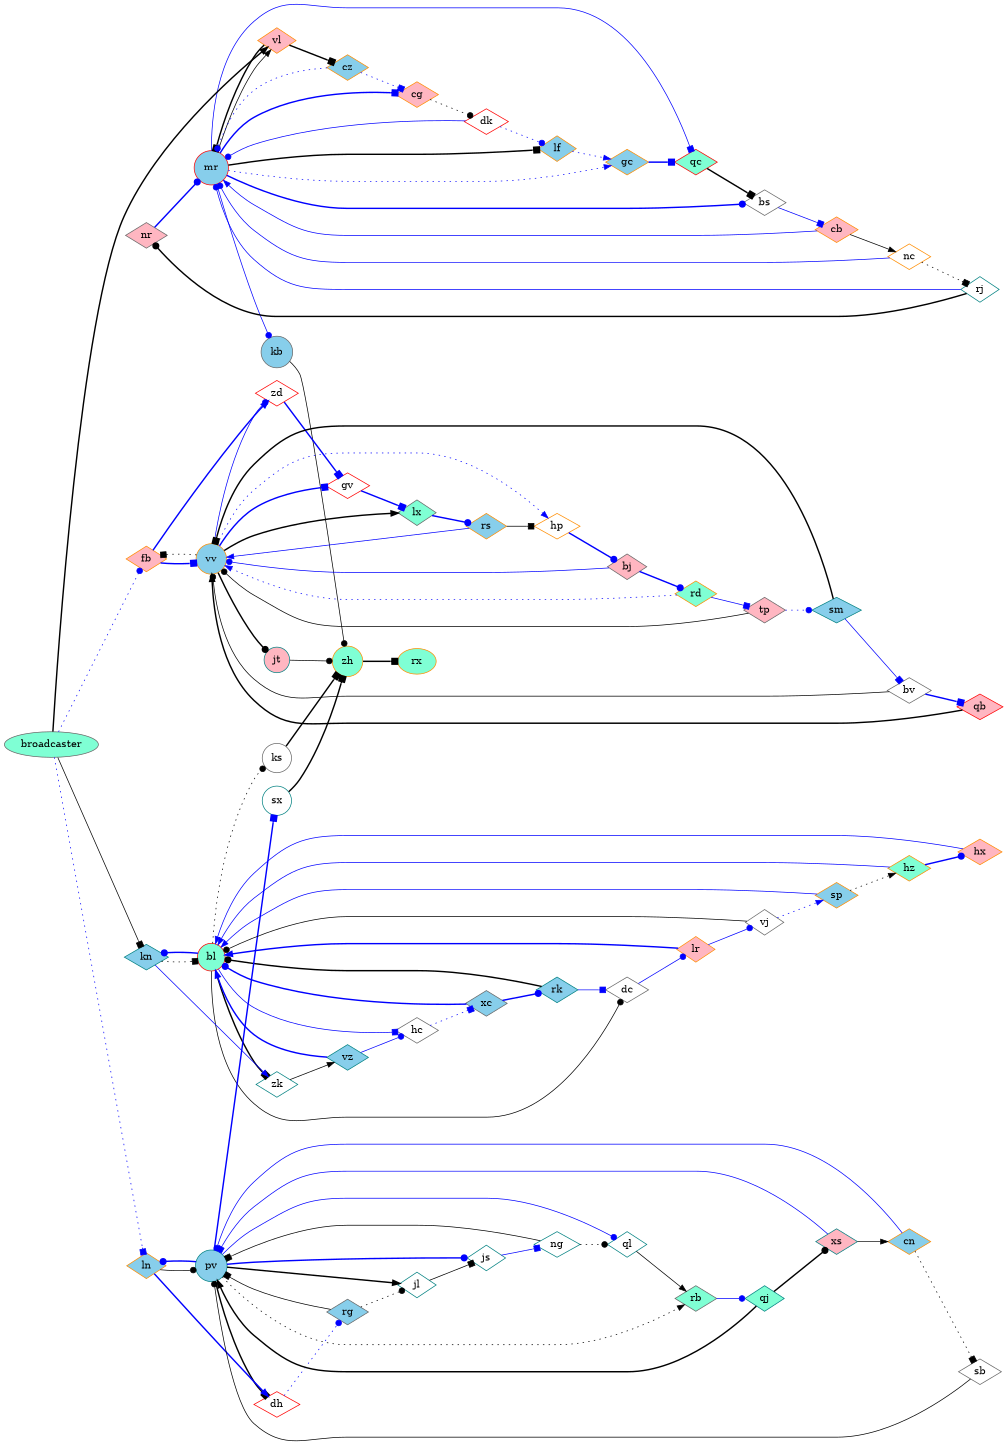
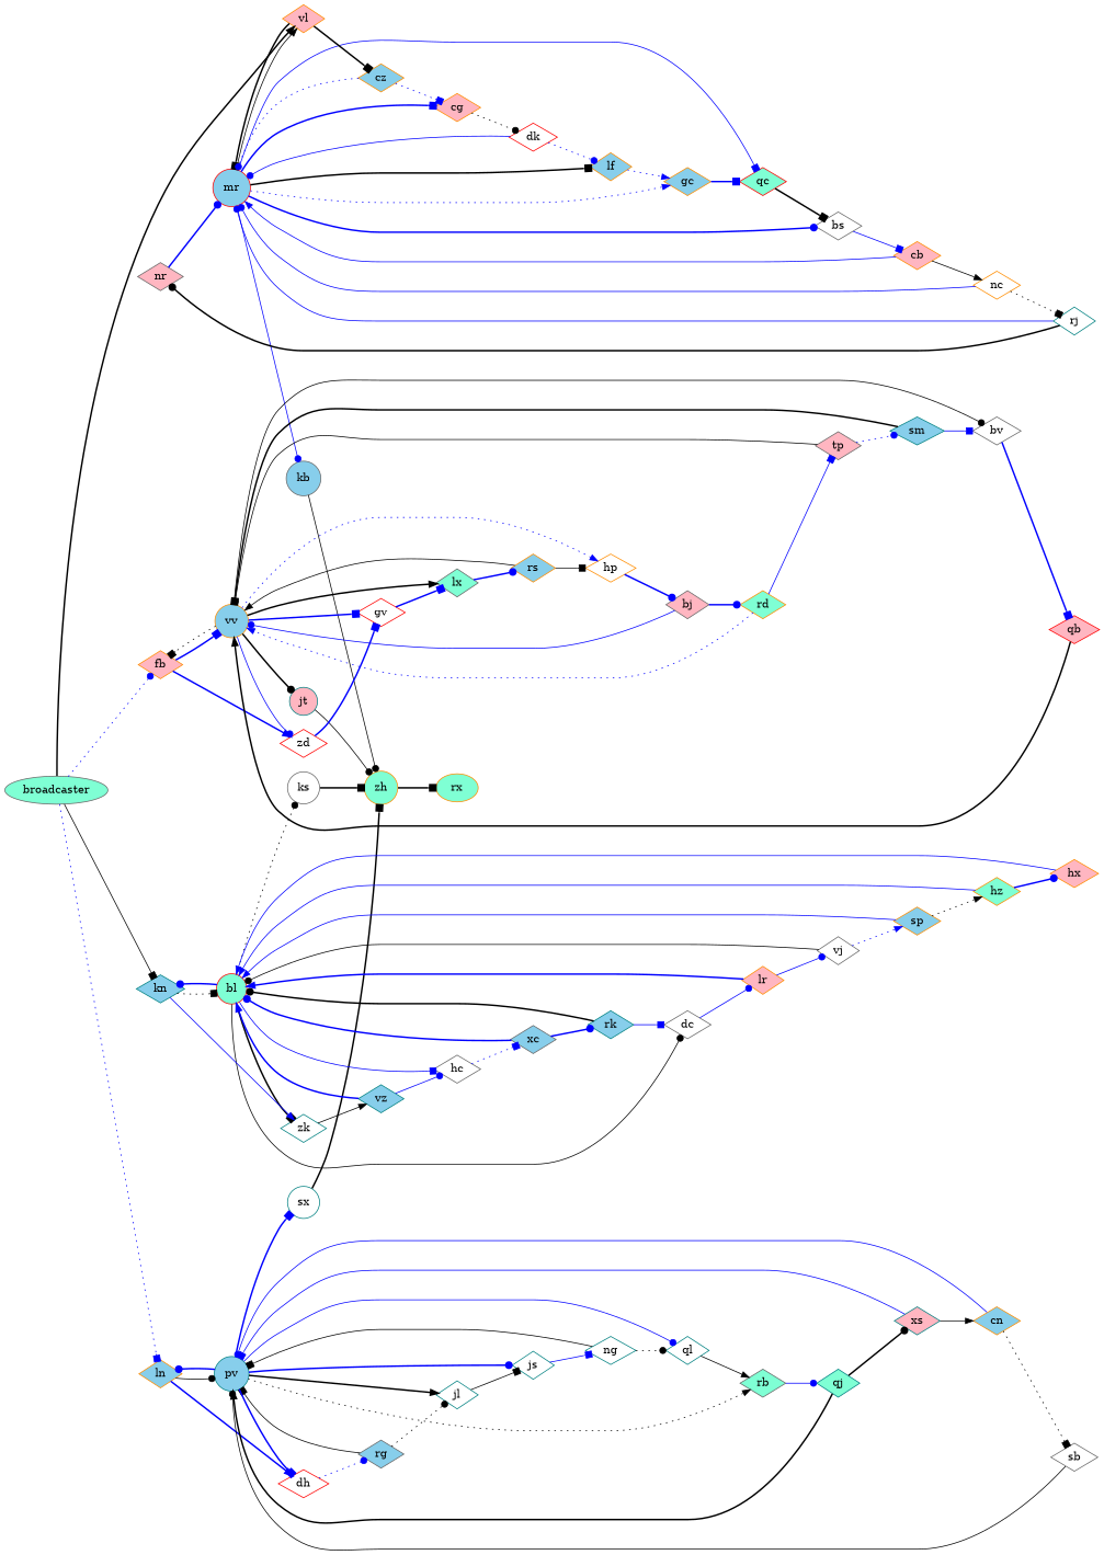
  digraph {
    rankdir=LR
    node [color=darkorange fillcolor=white shape=diamond style=filled]
    edge [arrowhead=dot color=blue style=solid]
    nr [color=gray40 fillcolor=lightpink]
    mr [color=red fillcolor=skyblue shape=circle]
    lf [fillcolor=skyblue]
    cg [fillcolor=lightpink]
    kb [color=gray40 fillcolor=skyblue shape=circle]
    vl [fillcolor=lightpink]
    gc [fillcolor=skyblue]
    bs [color=gray40]
    qc [color=red fillcolor=aquamarine]
    sx [color=teal shape=circle]
    zh [fillcolor=aquamarine shape=circle]
    rx [fillcolor=aquamarine shape=""]
    rk [color=teal fillcolor=skyblue]
    bl [color=red fillcolor=aquamarine shape=circle]
    dc [color=gray40]
    hc [color=gray40]
    kn [color=teal fillcolor=skyblue]
    zk [color=teal]
    ks [color=gray40 shape=circle]
    lr [fillcolor=lightpink]
    lx [color=gray40 fillcolor=aquamarine]
    rs [fillcolor=skyblue]
    hp
    vv [fillcolor=skyblue shape=circle]
    hx [fillcolor=lightpink]
    bj [color=gray40 fillcolor=lightpink]
    rd [fillcolor=aquamarine]
    dk [color=red]
    xc [color=gray40 fillcolor=skyblue]
    tp [color=gray40 fillcolor=lightpink]
    jt [color=teal fillcolor=lightpink shape=circle]
    fb [fillcolor=lightpink]
    zd [color=red]
    gv [color=red]
    vz [color=teal fillcolor=skyblue]
    sp [fillcolor=skyblue]
    hz [fillcolor=aquamarine]
    sm [color=teal fillcolor=skyblue]
    rg [color=gray40 fillcolor=skyblue]
    jl [color=teal]
    pv [color=teal fillcolor=skyblue shape=circle]
    js [color=teal]
    rb [color=gray40 fillcolor=aquamarine]
    dh [color=red]
    ql [color=teal]
    ln [fillcolor=skyblue]
    ng [color=teal]
    vj [color=gray40]
    rj [color=teal]
    cn [fillcolor=skyblue]
    sb [color=gray40]
    cz [fillcolor=skyblue]
    cb [fillcolor=lightpink]
    qj [color=teal fillcolor=aquamarine]
    xs [color=teal fillcolor=lightpink]
    bv [color=gray40]
    qb [color=red fillcolor=lightpink]
    nc
    broadcaster [color=gray40 fillcolor=aquamarine shape=""]
    nr -> mr [style=bold]
    mr -> lf [arrowhead=box color=black style=bold]
    mr -> cg [arrowhead=box style=bold]
    mr -> kb
    mr -> vl [arrowhead=normal color=black]
    mr -> gc [arrowhead=normal style=dotted]
    mr -> bs [style=bold]
    mr -> qc [arrowhead=box]
    lf -> gc [arrowhead=normal style=dotted]
    cg -> dk [color=black style=dotted]
    kb -> zh [color=black]
    vl -> mr [arrowhead=box color=black style=bold]
    vl -> cz [arrowhead=box color=black style=bold]
    gc -> qc [arrowhead=box style=bold]
    bs -> cb [arrowhead=box]
    qc -> bs [arrowhead=box color=black style=bold]
    sx -> zh [arrowhead=box color=black style=bold]
    zh -> rx [arrowhead=box color=black style=bold]
    rk -> bl [color=black style=bold]
    rk -> dc [arrowhead=box]
    bl -> dc [color=black]
    bl -> hc [arrowhead=box]
    bl -> kn [style=bold]
    bl -> zk [arrowhead=box color=black style=bold]
    bl -> ks [color=black style=dotted]
    dc -> lr
    hc -> xc [arrowhead=box style=dotted]
    kn -> bl [arrowhead=box color=black style=dotted]
    kn -> zk [arrowhead=normal]
    zk -> vz [arrowhead=normal color=black]
    ks -> zh [arrowhead=box color=black style=bold]
    lr -> bl [arrowhead=normal style=bold]
    lr -> vj
    lx -> rs [style=bold]
    rs -> hp [arrowhead=box color=black]
-   rs -> vv [arrowhead=normal]
+   rs -> vv [arrowhead=normal color=black]
    hp -> bj [style=bold]
    vv -> lx [arrowhead=normal color=black style=bold]
    vv -> hp [arrowhead=normal style=dotted]
    vv -> jt [color=black style=bold]
    vv -> fb [arrowhead=box color=black style=dotted]
    vv -> zd
    vv -> gv [arrowhead=box style=bold]
    hx -> bl [arrowhead=normal]
    bj -> vv
    bj -> rd [style=bold]
    rd -> vv [arrowhead=normal style=dotted]
    rd -> tp [arrowhead=box]
    dk -> mr
    dk -> lf [style=dotted]
    xc -> rk [style=bold]
    xc -> bl [style=bold]
    tp -> vv [color=black]
    tp -> sm [style=dotted]
    jt -> zh [color=black]
    fb -> vv [arrowhead=box style=bold]
    fb -> zd [arrowhead=normal style=bold]
    zd -> gv [arrowhead=box style=bold]
    gv -> lx [arrowhead=box style=bold]
    vz -> bl [arrowhead=normal style=bold]
    vz -> hc
    sp -> bl [arrowhead=normal]
    sp -> hz [arrowhead=normal color=black style=dotted]
    hz -> bl [arrowhead=normal]
    hz -> hx [style=bold]
    sm -> vv [arrowhead=box color=black style=bold]
    sm -> bv [arrowhead=box]
    rg -> jl [color=black style=dotted]
    rg -> pv [arrowhead=box color=black]
    jl -> js [arrowhead=box color=black]
    pv -> sx [arrowhead=box style=bold]
    pv -> jl [arrowhead=normal color=black style=bold]
    pv -> js [style=bold]
    pv -> rb [arrowhead=normal color=black style=dotted]
-   pv -> dh [arrowhead=box color=black style=bold]
+   pv -> dh [arrowhead=box style=bold]
    pv -> ql
    pv -> ln [style=bold]
    js -> ng [arrowhead=box]
    rb -> qj
    dh -> rg [style=dotted]
    ql -> rb [arrowhead=normal color=black]
    ln -> pv [color=black]
    ln -> dh [arrowhead=normal style=bold]
    ng -> pv [arrowhead=box color=black]
    ng -> ql [color=black style=dotted]
    vj -> bl [color=black]
    vj -> sp [arrowhead=normal style=dotted]
    rj -> nr [color=black style=bold]
    rj -> mr
    cn -> pv
    cn -> sb [arrowhead=box color=black style=dotted]
    sb -> pv [color=black]
    cz -> mr [style=dotted]
    cz -> cg [arrowhead=box style=dotted]
    cb -> mr [arrowhead=normal]
    cb -> nc [arrowhead=normal color=black]
    qj -> pv [arrowhead=normal color=black style=bold]
    qj -> xs [color=black style=bold]
    xs -> pv [arrowhead=box]
    xs -> cn [arrowhead=normal color=black]
-   bv -> vv [color=black]
+   vv -> bv [color=black]
    bv -> qb [arrowhead=box style=bold]
    qb -> vv [arrowhead=normal color=black style=bold]
    nc -> mr
    nc -> rj [arrowhead=box color=black style=dotted]
    broadcaster -> vl [arrowhead=normal color=black style=bold]
    broadcaster -> kn [arrowhead=box color=black]
    broadcaster -> fb [style=dotted]
    broadcaster -> ln [arrowhead=box style=dotted]
  }
